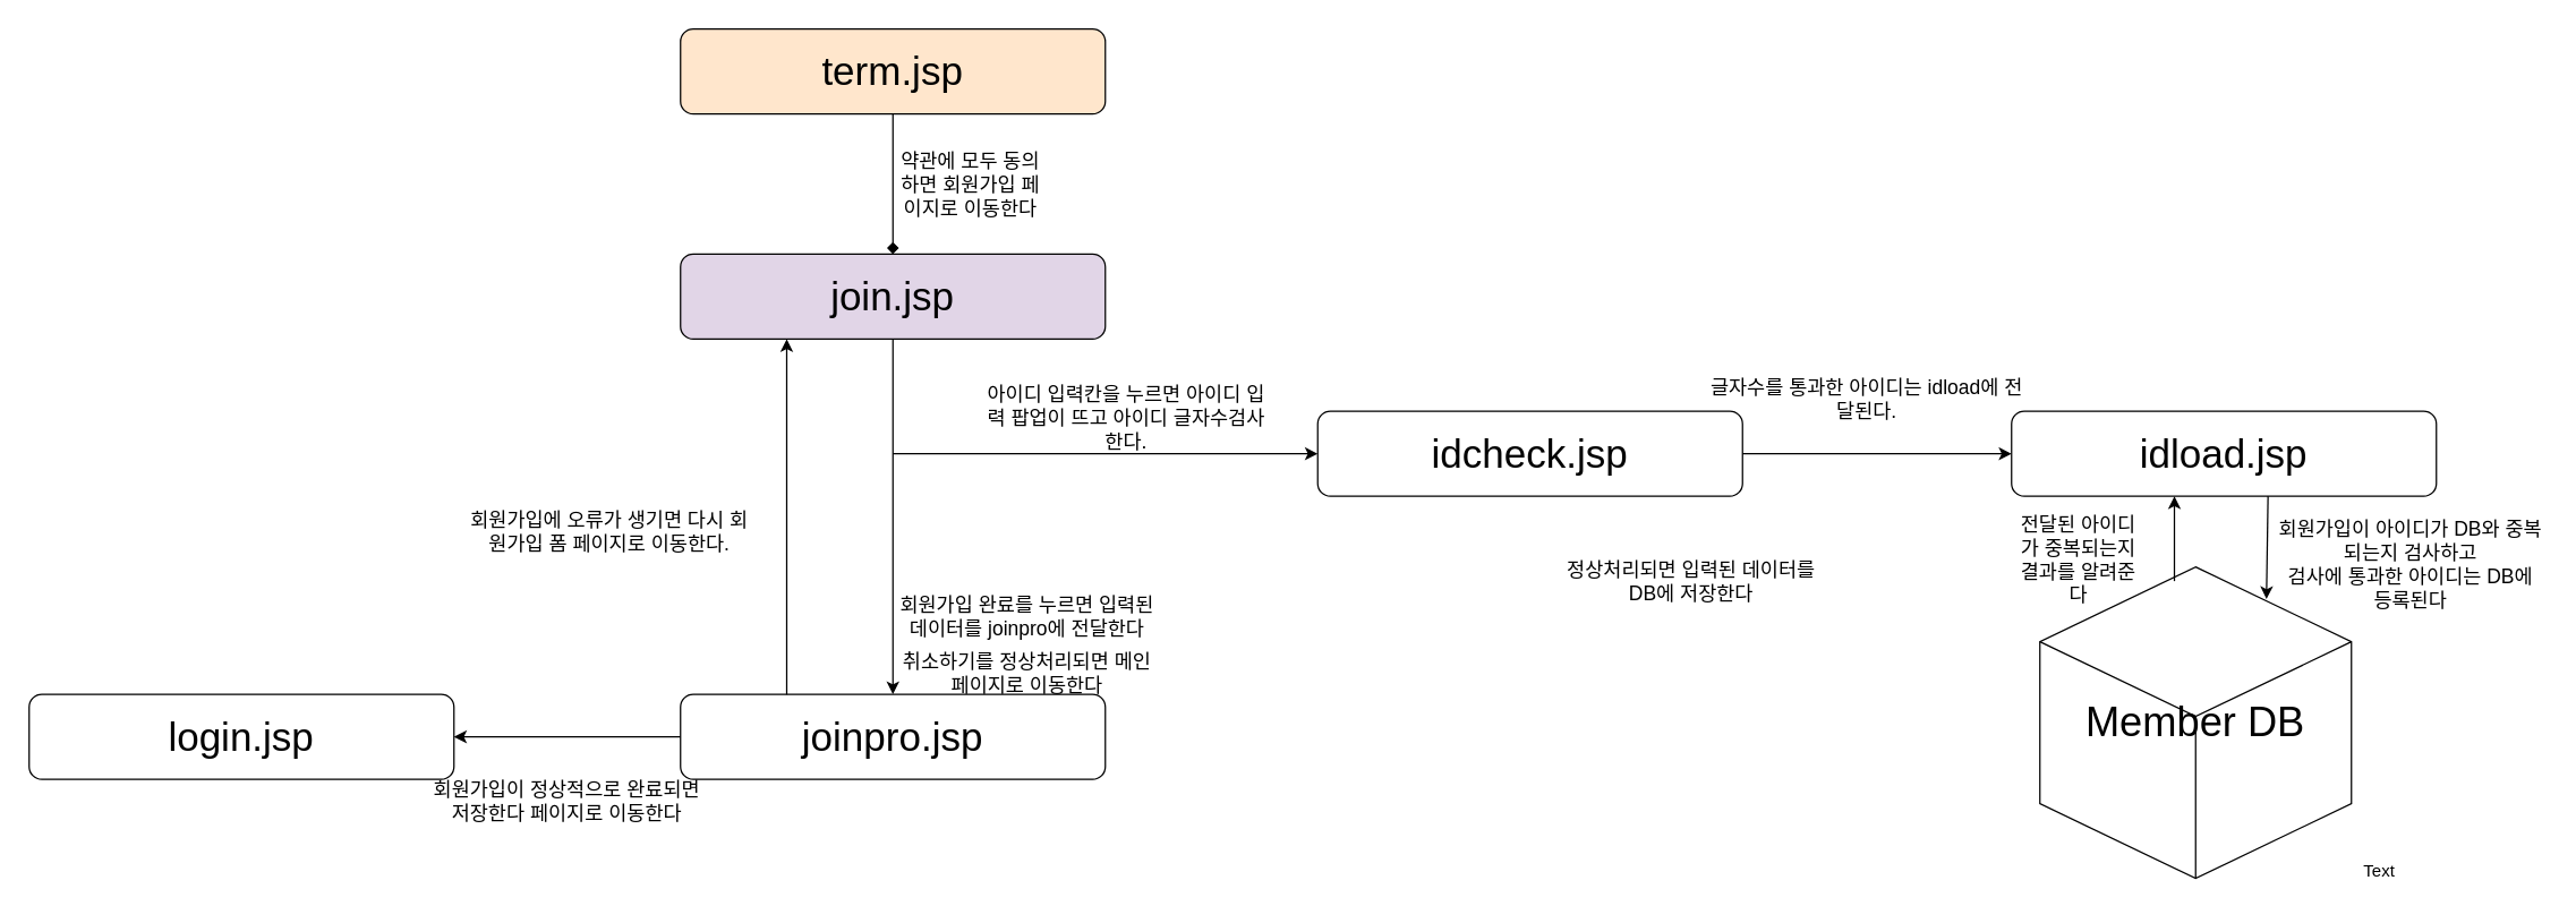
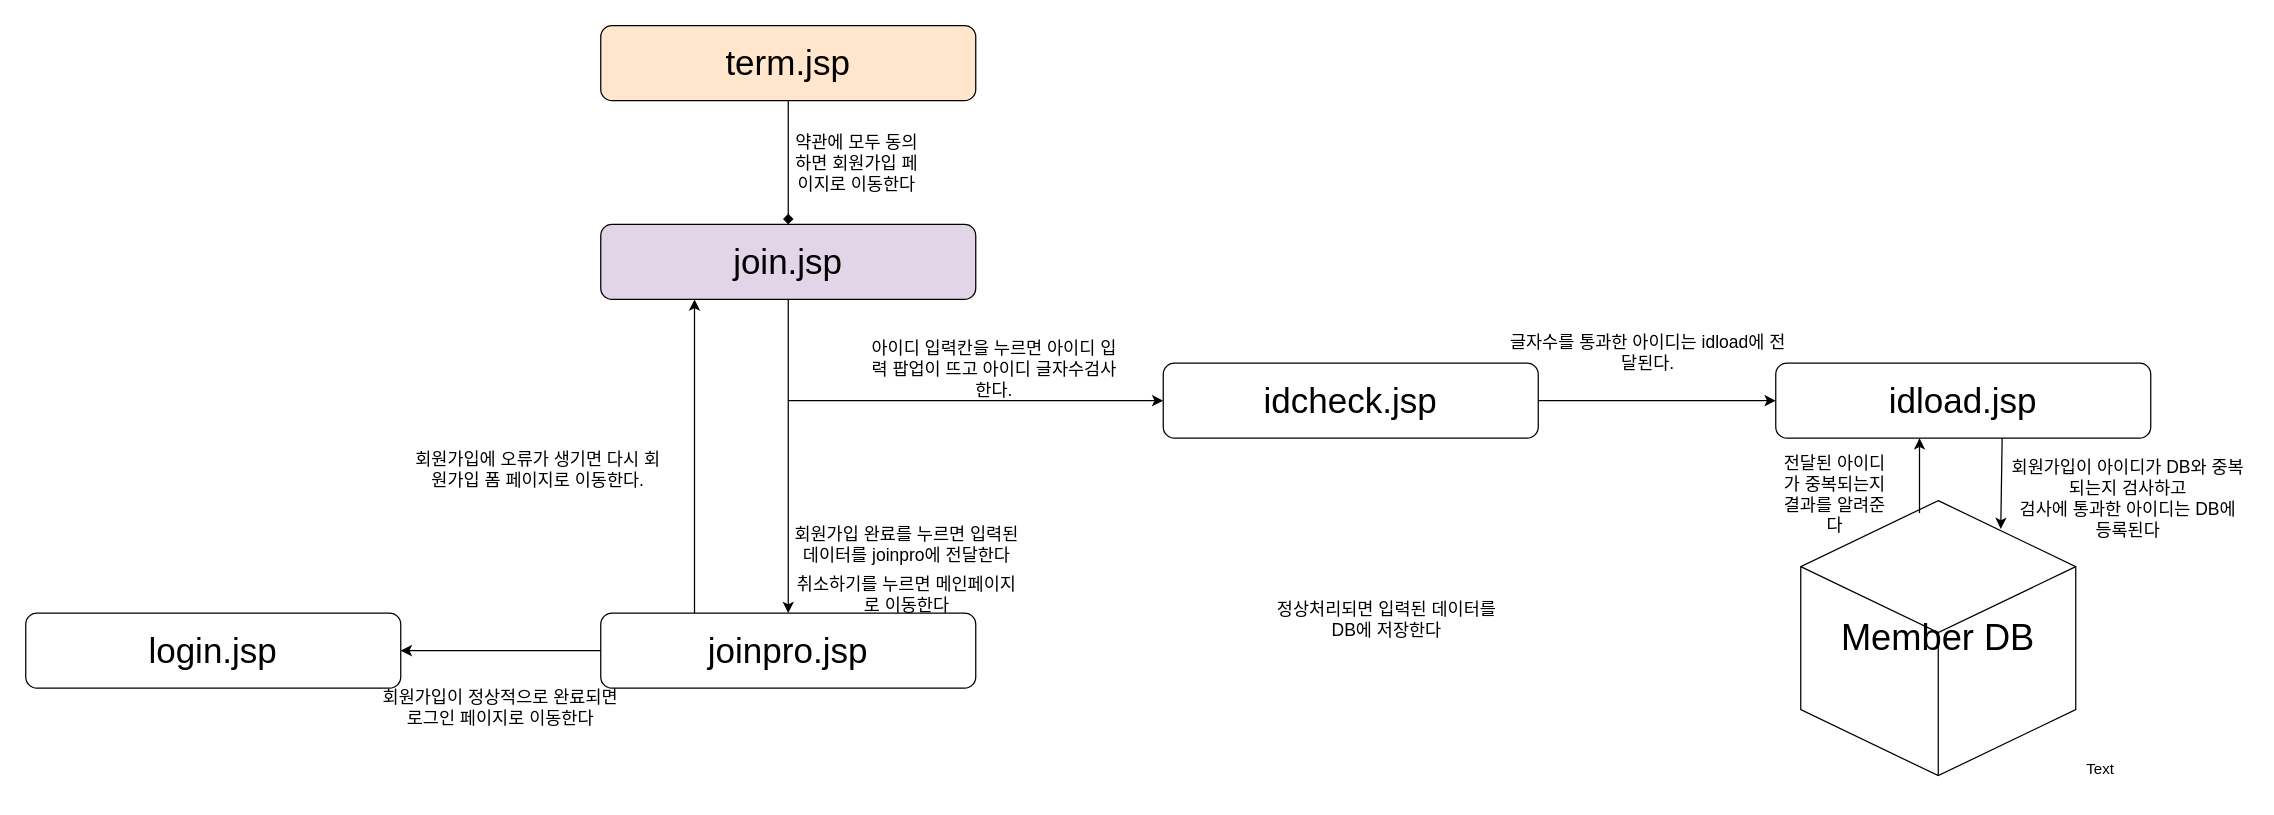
  <mxCell id="0" />
  <mxCell id="1" parent="0" />
  <mxCell id="2" value="&lt;font style=&quot;font-size: 28px;&quot;&gt;join.jsp&lt;/font&gt;" style="rounded=1;whiteSpace=wrap;html=1;fillColor=#e1d5e7;" vertex="1" parent="1"><mxGeometry x="480" y="179" width="300" height="60" as="geometry" /></mxCell>
  <mxCell id="3" value="&lt;font style=&quot;font-size: 28px;&quot;&gt;joinpro.jsp&lt;/font&gt;" style="rounded=1;whiteSpace=wrap;html=1;" vertex="1" parent="1"><mxGeometry x="480" y="490" width="300" height="60" as="geometry" /></mxCell>
  <mxCell id="4" value="&lt;font style=&quot;font-size: 28px;&quot;&gt;idcheck.jsp&lt;/font&gt;" style="rounded=1;whiteSpace=wrap;html=1;" vertex="1" parent="1"><mxGeometry x="930" y="290" width="300" height="60" as="geometry" /></mxCell>
  <mxCell id="5" value="&lt;font style=&quot;font-size: 28px;&quot;&gt;idload.jsp&lt;/font&gt;" style="rounded=1;whiteSpace=wrap;html=1;" vertex="1" parent="1"><mxGeometry x="1420" y="290" width="300" height="60" as="geometry" /></mxCell>
  <mxCell id="6" value="&lt;font style=&quot;font-size: 28px;&quot;&gt;term.jsp&lt;/font&gt;" style="rounded=1;whiteSpace=wrap;html=1;fillColor=#ffe6cc;" vertex="1" parent="1"><mxGeometry x="480" y="20" width="300" height="60" as="geometry" /></mxCell>
  <mxCell id="7" value="&lt;font style=&quot;font-size: 28px;&quot;&gt;login.jsp&lt;/font&gt;" style="rounded=1;whiteSpace=wrap;html=1;" vertex="1" parent="1"><mxGeometry x="20" y="490" width="300" height="60" as="geometry" /></mxCell>
  <mxCell id="8" value="" style="endArrow=diamond;html=1;rounded=0;exitX=0.5;exitY=1;exitDx=0;exitDy=0;entryX=0.5;entryY=0;entryDx=0;entryDy=0;" edge="1" parent="1" source="6" target="2"><mxGeometry width="50" height="50" relative="1" as="geometry"><mxPoint x="680" y="250" as="sourcePoint" /><mxPoint x="730" y="200" as="targetPoint" /></mxGeometry></mxCell>
  <mxCell id="9" value="&lt;span style=&quot;font-size: 14px;&quot;&gt;약관에 모두 동의하면 회원가입 페이지로 이동한다&lt;/span&gt;" style="text;html=1;strokeColor=none;fillColor=none;align=center;verticalAlign=middle;whiteSpace=wrap;rounded=0;" vertex="1" parent="1"><mxGeometry x="630" y="110" width="110" height="40" as="geometry" /></mxCell>
  <mxCell id="10" value="" style="endArrow=classic;html=1;rounded=0;exitX=0.5;exitY=1;exitDx=0;exitDy=0;entryX=0.5;entryY=0;entryDx=0;entryDy=0;" edge="1" parent="1" source="2" target="3"><mxGeometry width="50" height="50" relative="1" as="geometry"><mxPoint x="580" y="310" as="sourcePoint" /><mxPoint x="630" y="260" as="targetPoint" /></mxGeometry></mxCell>
  <mxCell id="11" value="" style="endArrow=classic;html=1;rounded=0;exitX=1;exitY=0.5;exitDx=0;exitDy=0;entryX=0;entryY=0.5;entryDx=0;entryDy=0;" edge="1" parent="1" source="4" target="5"><mxGeometry width="50" height="50" relative="1" as="geometry"><mxPoint x="1330" y="660" as="sourcePoint" /><mxPoint x="1380" y="610" as="targetPoint" /></mxGeometry></mxCell>
  <mxCell id="12" value="" style="endArrow=classic;html=1;rounded=0;entryX=0;entryY=0.5;entryDx=0;entryDy=0;" edge="1" parent="1" target="4"><mxGeometry width="50" height="50" relative="1" as="geometry"><mxPoint x="630" y="320" as="sourcePoint" /><mxPoint x="790" y="320" as="targetPoint" /></mxGeometry></mxCell>
  <mxCell id="13" value="Text" style="text;html=1;strokeColor=none;fillColor=none;align=center;verticalAlign=middle;whiteSpace=wrap;rounded=0;" vertex="1" parent="1"><mxGeometry x="1650" y="600" width="60" height="30" as="geometry" /></mxCell>
  <mxCell id="14" value="&lt;font style=&quot;font-size: 14px;&quot;&gt;아이디 입력칸을 누르면 아이디 입력 팝업이 뜨고 아이디 글자수검사한다.&lt;/font&gt;" style="text;html=1;strokeColor=none;fillColor=none;align=center;verticalAlign=middle;whiteSpace=wrap;rounded=0;" vertex="1" parent="1"><mxGeometry x="690" y="270" width="210" height="50" as="geometry" /></mxCell>
  <mxCell id="15" value="&lt;span style=&quot;font-size: 14px;&quot;&gt;글자수를 통과한 아이디는 idload에 전달된다.&lt;/span&gt;" style="text;html=1;strokeColor=none;fillColor=none;align=center;verticalAlign=middle;whiteSpace=wrap;rounded=0;" vertex="1" parent="1"><mxGeometry x="1203" y="230" width="230" height="101" as="geometry" /></mxCell>
  <mxCell id="16" value="&lt;font style=&quot;font-size: 14px;&quot;&gt;전달된 아이디가 중복되는지 결과를 알려준다&lt;/font&gt;" style="text;html=1;strokeColor=none;fillColor=none;align=center;verticalAlign=middle;whiteSpace=wrap;rounded=0;" vertex="1" parent="1"><mxGeometry x="1420" y="360" width="95" height="70" as="geometry" /></mxCell>
  <mxCell id="17" value="&lt;font style=&quot;font-size: 14px;&quot;&gt;&lt;br&gt;회원가입이 아이디가 DB와 중복되는지 검사하고&lt;br&gt;검사에 통과한 아이디는 DB에 등록된다&lt;/font&gt;" style="text;html=1;strokeColor=none;fillColor=none;align=center;verticalAlign=middle;whiteSpace=wrap;rounded=0;" vertex="1" parent="1"><mxGeometry x="1606.5" y="350" width="190" height="80" as="geometry" /></mxCell>
  <mxCell id="18" value="" style="endArrow=classic;html=1;rounded=0;exitX=0.336;exitY=0.926;exitDx=0;exitDy=0;exitPerimeter=0;entryX=0.376;entryY=-0.06;entryDx=0;entryDy=0;entryPerimeter=0;" edge="1" parent="1"><mxGeometry width="50" height="50" relative="1" as="geometry"><mxPoint x="1601.12" y="350" as="sourcePoint" /><mxPoint x="1600" y="422.68" as="targetPoint" /></mxGeometry></mxCell>
  <mxCell id="19" value="&lt;font style=&quot;font-size: 29px;&quot;&gt;Member DB&lt;/font&gt;" style="html=1;whiteSpace=wrap;shape=isoCube2;backgroundOutline=1;isoAngle=15;" vertex="1" parent="1"><mxGeometry x="1440" y="400" width="220" height="220" as="geometry" /></mxCell>
  <mxCell id="20" value="" style="endArrow=classic;html=1;rounded=0;exitX=0.5;exitY=0;exitDx=0;exitDy=0;entryX=0.5;entryY=1;entryDx=0;entryDy=0;entryPerimeter=0;" edge="1" parent="1"><mxGeometry width="50" height="50" relative="1" as="geometry"><mxPoint x="1535" y="410" as="sourcePoint" /><mxPoint x="1535" y="350" as="targetPoint" /></mxGeometry></mxCell>
- <mxCell id="21" value="&lt;font style=&quot;font-size: 14px;&quot;&gt;정상처리되면 입력된 데이터를 DB에 저장한다&lt;/font&gt;" style="text;html=1;strokeColor=none;fillColor=none;align=center;verticalAlign=middle;whiteSpace=wrap;rounded=0;" vertex="1" parent="1"><mxGeometry x="1098.5" y="375" width="190" height="70" as="geometry" /></mxCell>
+ <mxCell id="21" value="&lt;font style=&quot;font-size: 14px;&quot;&gt;정상처리되면 입력된 데이터를 DB에 저장한다&lt;/font&gt;" style="text;html=1;strokeColor=none;fillColor=none;align=center;verticalAlign=middle;whiteSpace=wrap;rounded=0;" vertex="1" parent="1"><mxGeometry x="1013.5" y="460" width="190" height="70" as="geometry" /></mxCell>
  <mxCell id="22" value="&lt;font style=&quot;font-size: 14px;&quot;&gt;회원가입 완료를 누르면 입력된 데이터를 joinpro에 전달한다&lt;/font&gt;" style="text;html=1;strokeColor=none;fillColor=none;align=center;verticalAlign=middle;whiteSpace=wrap;rounded=0;" vertex="1" parent="1"><mxGeometry x="630" y="400" width="190" height="70" as="geometry" /></mxCell>
- <mxCell id="23" value="&lt;span style=&quot;font-size: 14px;&quot;&gt;취소하기를 정상처리되면 메인페이지로 이동한다&lt;/span&gt;" style="text;html=1;strokeColor=none;fillColor=none;align=center;verticalAlign=middle;whiteSpace=wrap;rounded=0;" vertex="1" parent="1"><mxGeometry x="630" y="440" width="190" height="70" as="geometry" /></mxCell>
+ <mxCell id="23" value="&lt;span style=&quot;font-size: 14px;&quot;&gt;취소하기를 누르면 메인페이지로 이동한다&lt;/span&gt;" style="text;html=1;strokeColor=none;fillColor=none;align=center;verticalAlign=middle;whiteSpace=wrap;rounded=0;" vertex="1" parent="1"><mxGeometry x="630" y="440" width="190" height="70" as="geometry" /></mxCell>
  <mxCell id="24" value="" style="endArrow=classic;html=1;rounded=0;exitX=0;exitY=0.5;exitDx=0;exitDy=0;entryX=1;entryY=0.5;entryDx=0;entryDy=0;" edge="1" parent="1" source="3" target="7"><mxGeometry width="50" height="50" relative="1" as="geometry"><mxPoint x="640" y="380" as="sourcePoint" /><mxPoint x="690" y="330" as="targetPoint" /></mxGeometry></mxCell>
  <mxCell id="25" value="" style="endArrow=classic;html=1;rounded=0;exitX=0.25;exitY=0;exitDx=0;exitDy=0;entryX=0.25;entryY=1;entryDx=0;entryDy=0;" edge="1" parent="1" source="3" target="2"><mxGeometry width="50" height="50" relative="1" as="geometry"><mxPoint x="640" y="380" as="sourcePoint" /><mxPoint x="590" y="270" as="targetPoint" /></mxGeometry></mxCell>
  <mxCell id="26" value="&lt;font style=&quot;font-size: 14px;&quot;&gt;회원가입에 오류가 생기면 다시 회원가입 폼 페이지로 이동한다.&lt;/font&gt;" style="text;html=1;strokeColor=none;fillColor=none;align=center;verticalAlign=middle;whiteSpace=wrap;rounded=0;" vertex="1" parent="1"><mxGeometry x="330" y="340" width="200" height="70" as="geometry" /></mxCell>
- <mxCell id="27" value="&lt;font style=&quot;font-size: 14px;&quot;&gt;회원가입이 정상적으로 완료되면 저장한다 페이지로 이동한다&lt;/font&gt;" style="text;html=1;strokeColor=none;fillColor=none;align=center;verticalAlign=middle;whiteSpace=wrap;rounded=0;" vertex="1" parent="1"><mxGeometry x="300" y="530" width="200" height="70" as="geometry" /></mxCell>
+ <mxCell id="27" value="&lt;font style=&quot;font-size: 14px;&quot;&gt;회원가입이 정상적으로 완료되면 로그인 페이지로 이동한다&lt;/font&gt;" style="text;html=1;strokeColor=none;fillColor=none;align=center;verticalAlign=middle;whiteSpace=wrap;rounded=0;" vertex="1" parent="1"><mxGeometry x="300" y="530" width="200" height="70" as="geometry" /></mxCell>
